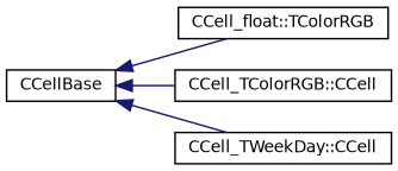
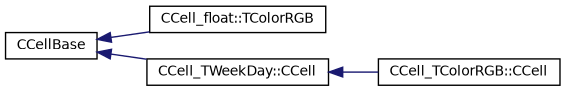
  digraph {
    rankdir=LR
    node [color=black fillcolor=white fontname=Helvetica fontsize=10 shape=record style=filled]
    edge [color=midnightblue dir=back fontname=Helvetica fontsize=10 labelfontname=Helvetica labelfontsize=10 style=solid]
    n1 [height=0.2 label=CCellBase width=0.4]
    n2 [height=0.2 label="CCell_float::TColorRGB" width=0.4]
    n3 [height=0.2 label="CCell_TColorRGB::CCell" width=0.4]
    n4 [height=0.2 label="CCell_TWeekDay::CCell" width=0.4]
    n1 -> n2
-   n1 -> n3
+   n4 -> n3
    n1 -> n4
  }
